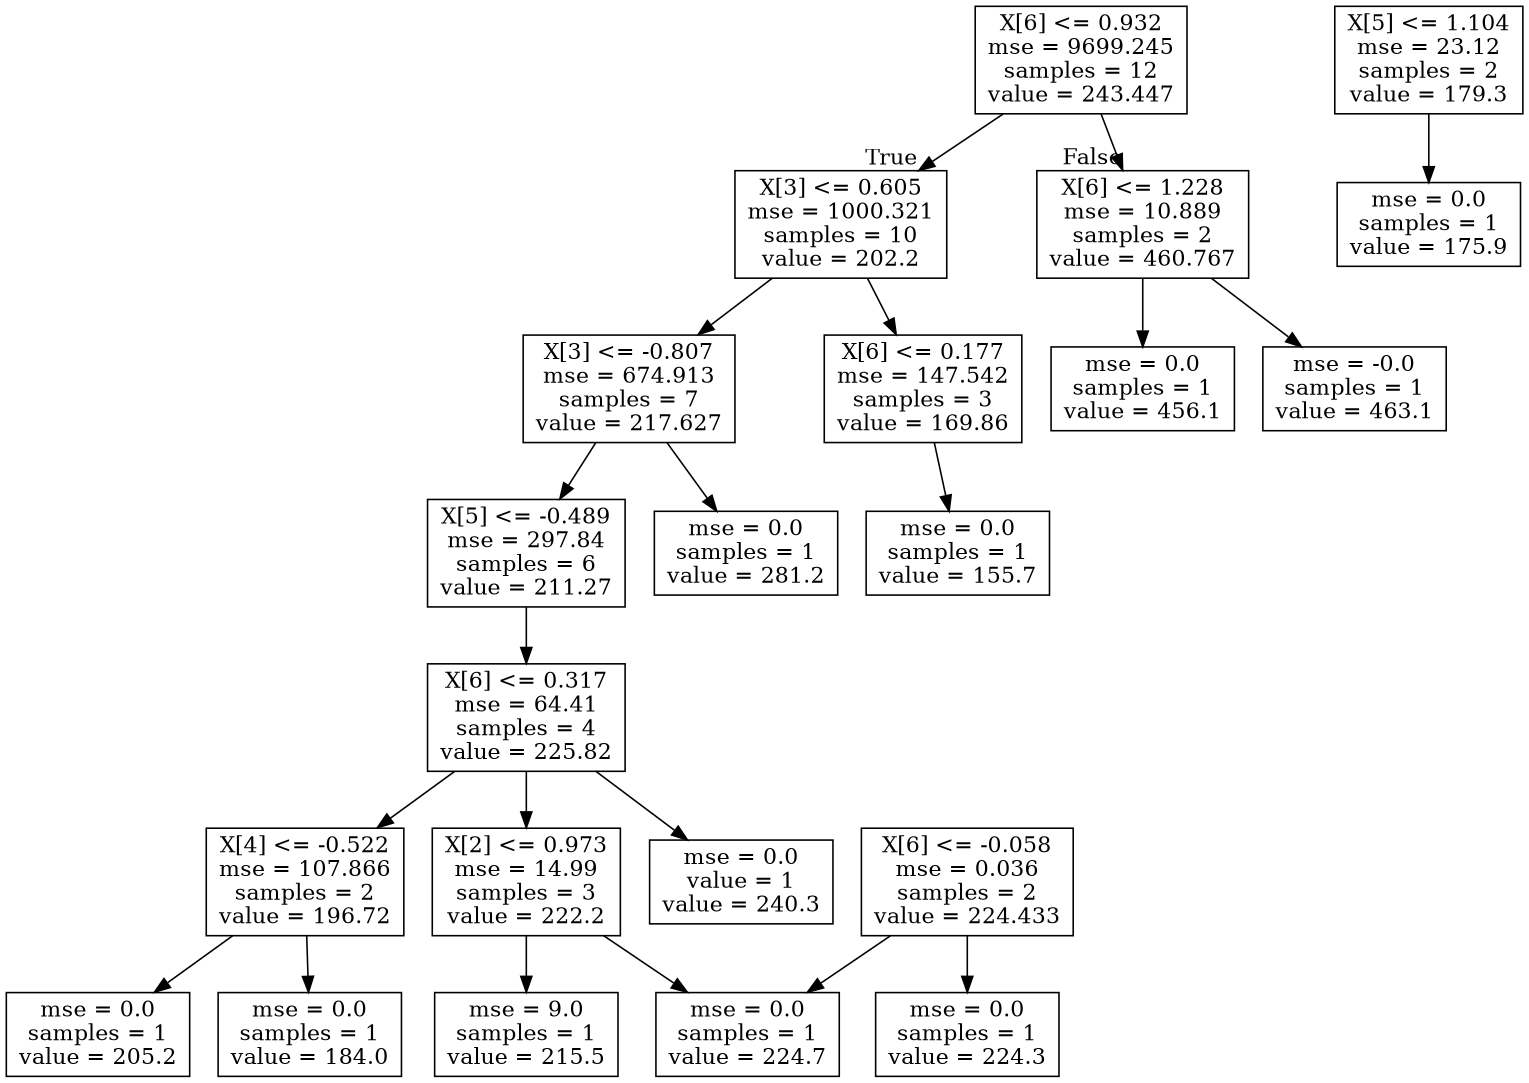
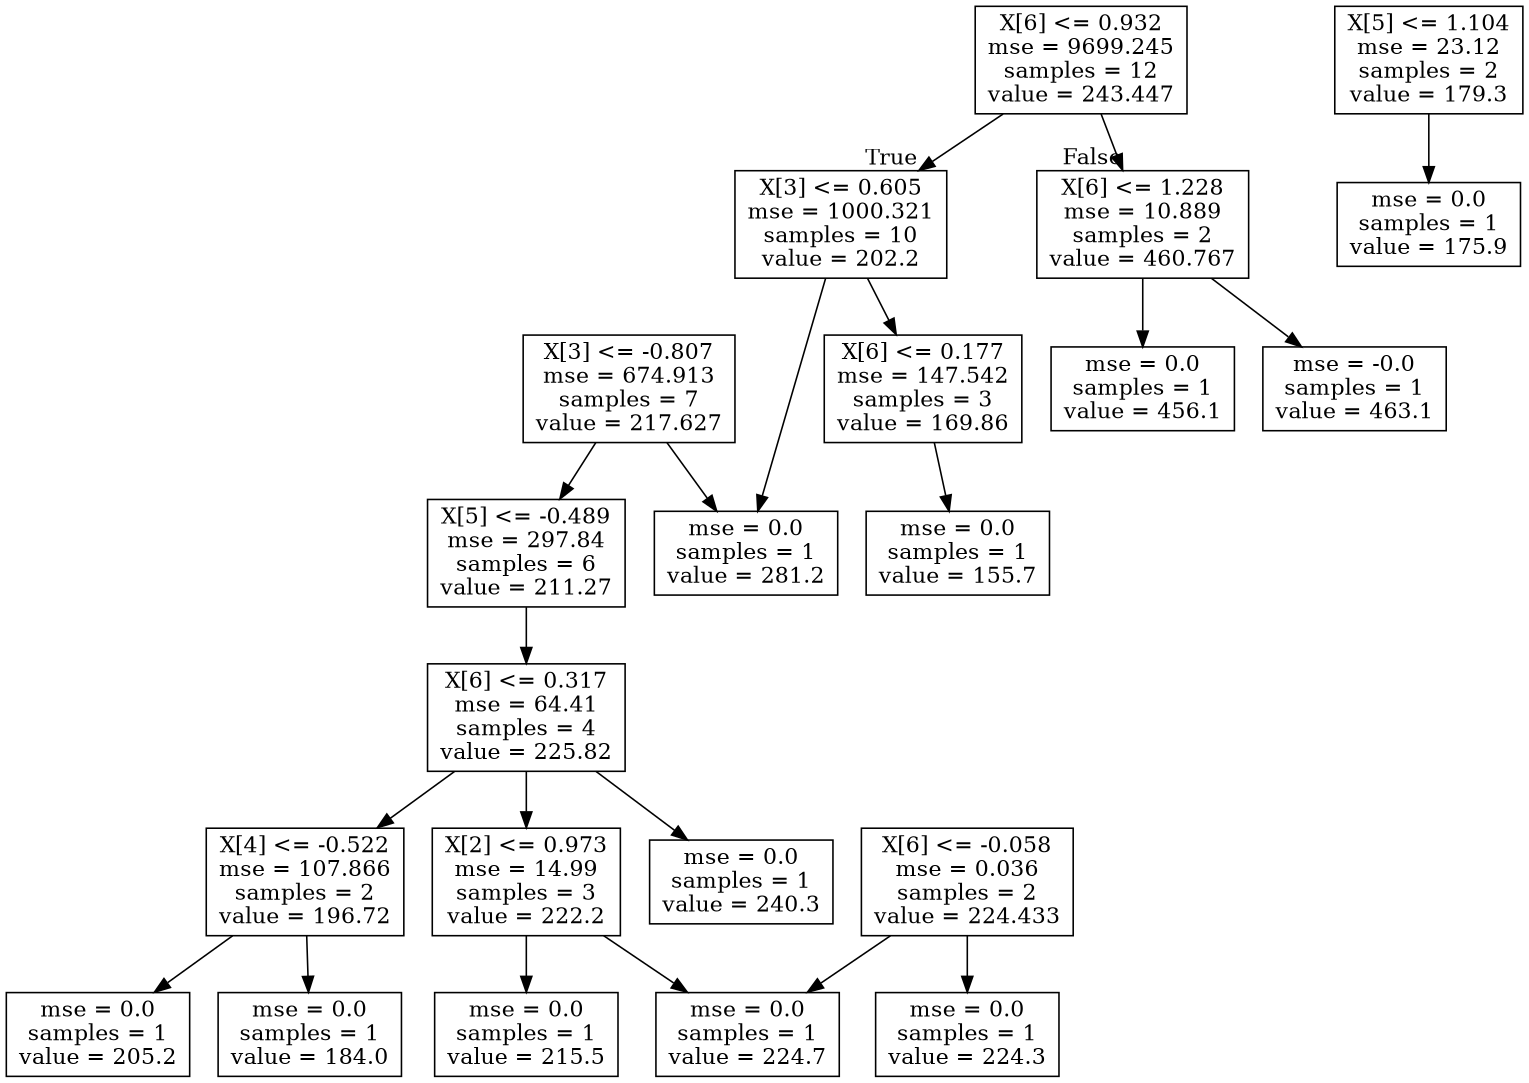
  digraph {
    node [shape=box]
    n1 [label="X[6] <= 0.932\nmse = 9699.245\nsamples = 12\nvalue = 243.447"]
    n2 [label="X[3] <= 0.605\nmse = 1000.321\nsamples = 10\nvalue = 202.2"]
    n3 [label="X[6] <= 1.228\nmse = 10.889\nsamples = 2\nvalue = 460.767"]
    n4 [label="X[3] <= -0.807\nmse = 674.913\nsamples = 7\nvalue = 217.627"]
    n5 [label="X[6] <= 0.177\nmse = 147.542\nsamples = 3\nvalue = 169.86"]
    n6 [label="mse = 0.0\nsamples = 1\nvalue = 456.1"]
    n7 [label="mse = -0.0\nsamples = 1\nvalue = 463.1"]
    n8 [label="mse = 0.0\nsamples = 1\nvalue = 281.2"]
    n9 [label="X[5] <= -0.489\nmse = 297.84\nsamples = 6\nvalue = 211.27"]
    n10 [label="mse = 0.0\nsamples = 1\nvalue = 155.7"]
    n11 [label="X[6] <= 0.317\nmse = 64.41\nsamples = 4\nvalue = 225.82"]
    n12 [label="X[4] <= -0.522\nmse = 107.866\nsamples = 2\nvalue = 196.72"]
    n13 [label="mse = 0.0\nsamples = 1\nvalue = 205.2"]
    n14 [label="mse = 0.0\nsamples = 1\nvalue = 184.0"]
    n15 [label="X[2] <= 0.973\nmse = 14.99\nsamples = 3\nvalue = 222.2"]
-   n16 [label="mse = 0.0\nvalue = 1\nvalue = 240.3"]
-   n17 [label="mse = 9.0\nsamples = 1\nvalue = 215.5"]
+   n16 [label="mse = 0.0\nsamples = 1\nvalue = 240.3"]
+   n17 [label="mse = 0.0\nsamples = 1\nvalue = 215.5"]
    n18 [label="mse = 0.0\nsamples = 1\nvalue = 224.7"]
    n19 [label="X[6] <= -0.058\nmse = 0.036\nsamples = 2\nvalue = 224.433"]
    n20 [label="mse = 0.0\nsamples = 1\nvalue = 224.3"]
    n21 [label="X[5] <= 1.104\nmse = 23.12\nsamples = 2\nvalue = 179.3"]
    n22 [label="mse = 0.0\nsamples = 1\nvalue = 175.9"]
    n1 -> n2 [headlabel=True labelangle=45 labeldistance=2.5]
    n1 -> n3 [headlabel=False labelangle=-45 labeldistance=2.5]
-   n2 -> n4
+   n2 -> n8
    n2 -> n5
    n3 -> n6
    n3 -> n7
    n4 -> n8
    n4 -> n9
    n5 -> n10
    n9 -> n11
    n11 -> n12
    n11 -> n15
    n11 -> n16
    n12 -> n13
    n12 -> n14
    n15 -> n17
    n15 -> n18
    n19 -> n18
    n19 -> n20
    n21 -> n22
  }
